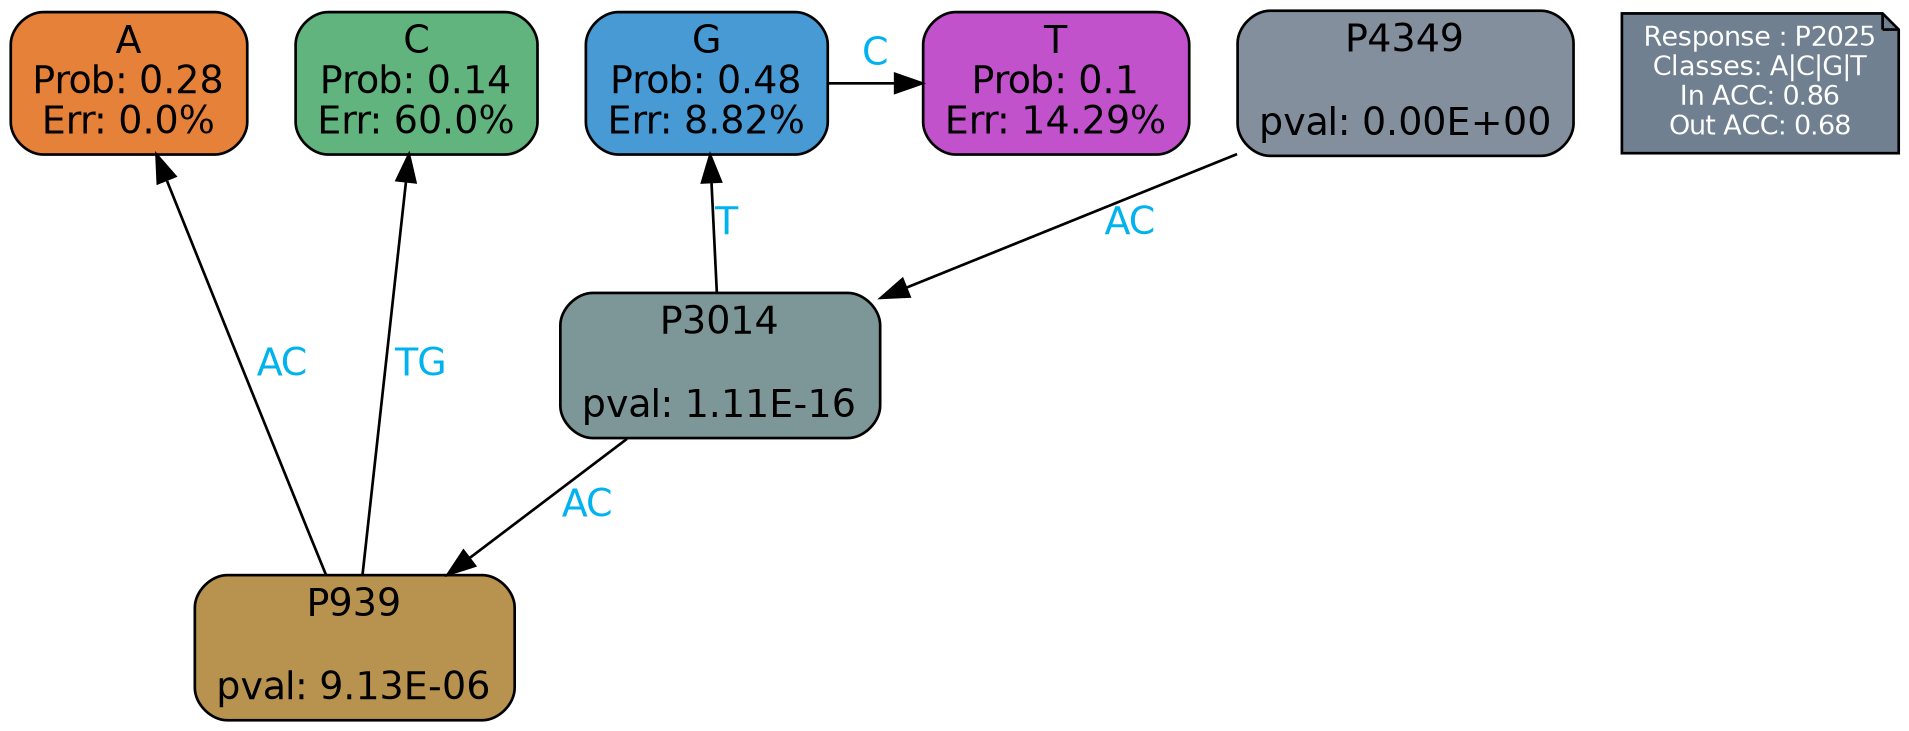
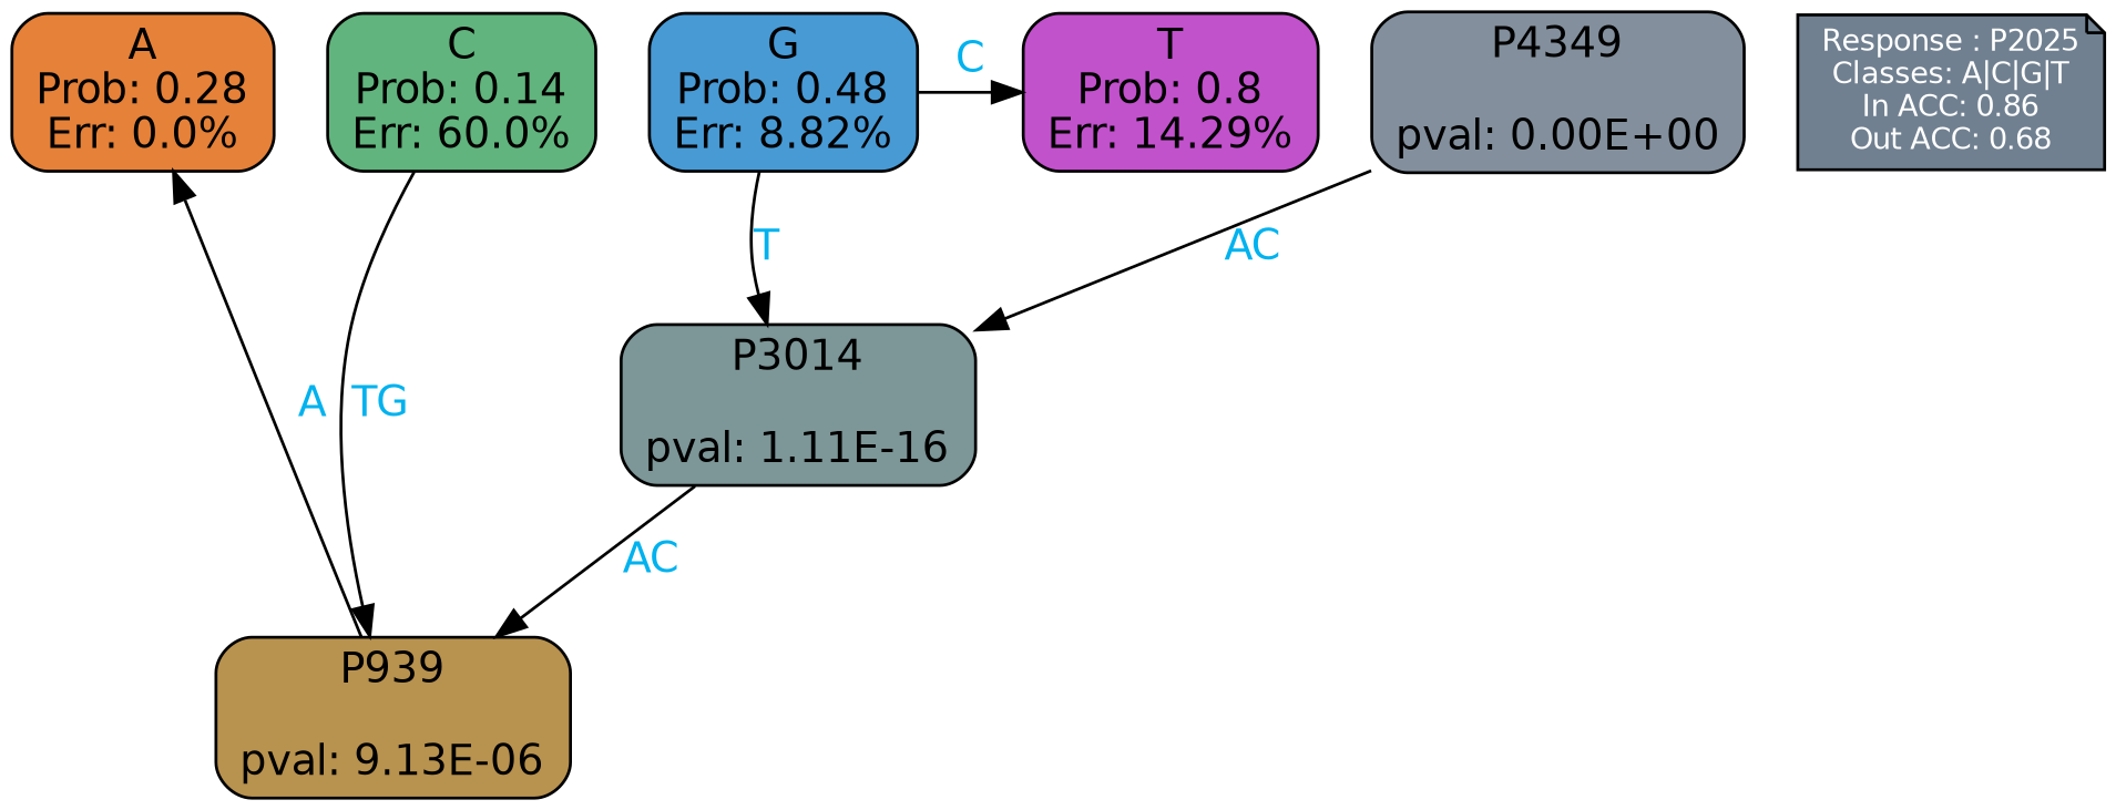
  digraph {
    ranksep=equally
    splines=polylines
    node [color=black fontname=helvetica shape=box style="filled, rounded"]
    edge [fontcolor=deepskyblue2 fontname=helvetica]
    n1 [fillcolor="#e58139" label="A\nProb: 0.28\nErr: 0.0%"]
    n2 [fillcolor="#61b47d" label="C\nProb: 0.14\nErr: 60.0%"]
    n3 [fillcolor="#489ad5" label="G\nProb: 0.48\nErr: 8.82%"]
-   n4 [fillcolor="#c251cc" label="T\nProb: 0.1\nErr: 14.29%"]
+   n4 [fillcolor="#c251cc" label="T\nProb: 0.8\nErr: 14.29%"]
    n5 [align=left fillcolor=slategray fontcolor=white fontsize=10 label="Response : P2025\nClasses: A|C|G|T\nIn ACC: 0.86\nOut ACC: 0.68\n" shape=note style=filled]
    n6 [fillcolor="#838f9c" label="P4349\n\npval: 0.00E+00"]
    n7 [fillcolor="#7d9697" label="P3014\n\npval: 1.11E-16"]
    n8 [fillcolor="#b8924f" label="P939\n\npval: 9.13E-06"]
    subgraph sub_1 {
      rank=same
      n1
      n2
      n3
      n4
    }
    subgraph sub_2 {
      rank=same
      n5
      n6
    }
    n3 -> n4 [label=C]
    n6 -> n7 [label=AC]
-   n7 -> n3 [label=T]
+   n3 -> n7 [label=T]
    n7 -> n8 [label=AC]
-   n8 -> n1 [label=AC]
-   n8 -> n2 [label=TG]
+   n8 -> n1 [label=A]
+   n2 -> n8 [label=TG]
  }
